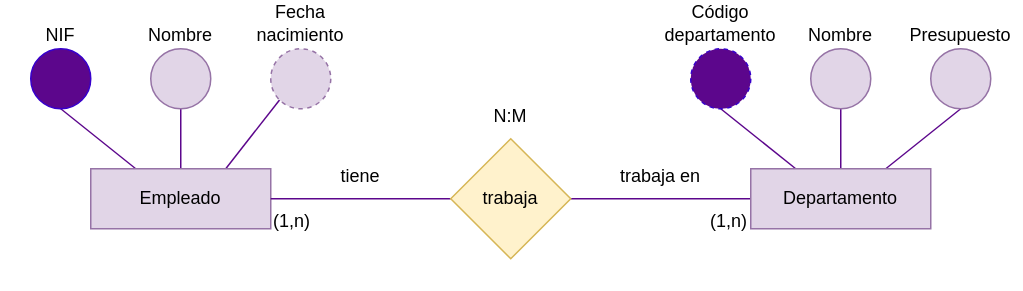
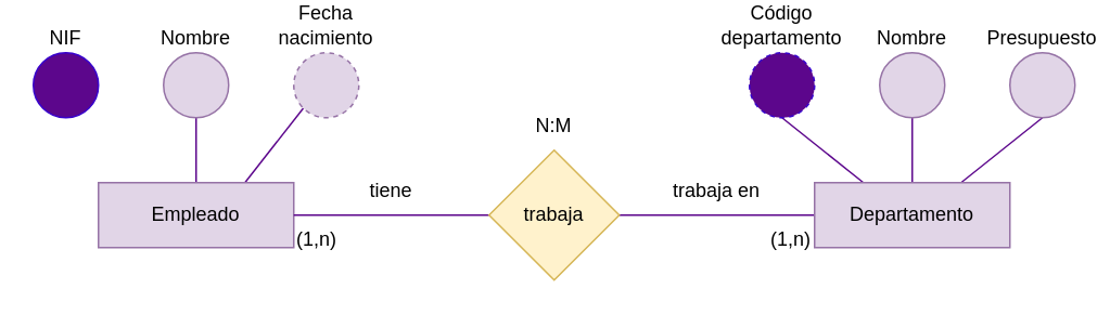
  <mxCell id="0" />
  <mxCell id="1" parent="0" />
  <mxCell id="2" style="edgeStyle=none;html=1;exitX=0.25;exitY=0;exitDx=0;exitDy=0;entryX=0.5;entryY=1;entryDx=0;entryDy=0;strokeColor=#5C068C;endArrow=none;endFill=0;" parent="1" source="6" target="13" edge="1"><mxGeometry relative="1" as="geometry" /></mxCell>
  <mxCell id="3" style="edgeStyle=none;html=1;exitX=0.5;exitY=0;exitDx=0;exitDy=0;entryX=0.5;entryY=1;entryDx=0;entryDy=0;strokeColor=#5C068C;endArrow=none;endFill=0;" parent="1" source="6" target="14" edge="1"><mxGeometry relative="1" as="geometry" /></mxCell>
  <mxCell id="4" style="edgeStyle=none;html=1;exitX=0.75;exitY=0;exitDx=0;exitDy=0;entryX=0.5;entryY=1;entryDx=0;entryDy=0;strokeColor=#5C068C;endArrow=none;endFill=0;" parent="1" source="6" target="15" edge="1"><mxGeometry relative="1" as="geometry" /></mxCell>
  <mxCell id="5" style="edgeStyle=none;html=1;exitX=0;exitY=0.5;exitDx=0;exitDy=0;entryX=1;entryY=0.5;entryDx=0;entryDy=0;endArrow=none;endFill=0;strokeColor=#5C068C;" parent="1" source="6" target="18" edge="1"><mxGeometry relative="1" as="geometry" /></mxCell>
  <mxCell id="6" value="Departamento" style="rounded=0;whiteSpace=wrap;html=1;fillColor=#e1d5e7;strokeColor=#9673a6;" parent="1" vertex="1"><mxGeometry x="500" y="100" width="120" height="40" as="geometry" /></mxCell>
- <mxCell id="7" style="edgeStyle=none;html=1;exitX=0.25;exitY=0;exitDx=0;exitDy=0;entryX=0.5;entryY=1;entryDx=0;entryDy=0;strokeColor=#5C068C;endArrow=none;endFill=0;" parent="1" source="16" target="10" edge="1"><mxGeometry relative="1" as="geometry"><mxPoint x="90" y="100" as="sourcePoint" /></mxGeometry></mxCell>
  <mxCell id="8" style="edgeStyle=none;html=1;exitX=0.5;exitY=0;exitDx=0;exitDy=0;entryX=0.5;entryY=1;entryDx=0;entryDy=0;strokeColor=#5C068C;endArrow=none;endFill=0;" parent="1" source="16" target="11" edge="1"><mxGeometry relative="1" as="geometry"><mxPoint x="120" y="100" as="sourcePoint" /></mxGeometry></mxCell>
  <mxCell id="9" style="edgeStyle=none;html=1;entryX=0;entryY=1;entryDx=0;entryDy=0;strokeColor=#5C068C;endArrow=none;endFill=0;" parent="1" target="12" edge="1"><mxGeometry relative="1" as="geometry"><mxPoint x="150" y="100" as="sourcePoint" /><mxPoint x="200" y="60" as="targetPoint" /></mxGeometry></mxCell>
  <mxCell id="10" value="NIF" style="ellipse;whiteSpace=wrap;html=1;aspect=fixed;fillColor=#5C068C;fontColor=#000000;strokeColor=#3700CC;verticalAlign=bottom;labelPosition=center;verticalLabelPosition=top;align=center;" parent="1" vertex="1"><mxGeometry x="20" y="20" width="40" height="40" as="geometry" /></mxCell>
  <mxCell id="11" value="Nombre" style="ellipse;whiteSpace=wrap;html=1;aspect=fixed;fillColor=#e1d5e7;strokeColor=#9673a6;verticalAlign=bottom;labelPosition=center;verticalLabelPosition=top;align=center;" parent="1" vertex="1"><mxGeometry x="100" y="20" width="40" height="40" as="geometry" /></mxCell>
  <mxCell id="12" value="Fecha nacimiento" style="ellipse;whiteSpace=wrap;html=1;aspect=fixed;fillColor=#e1d5e7;strokeColor=#9673a6;verticalAlign=bottom;labelPosition=center;verticalLabelPosition=top;align=center;dashed=1;" parent="1" vertex="1"><mxGeometry x="180" y="20" width="40" height="40" as="geometry" /></mxCell>
  <mxCell id="13" value="Código departamento" style="ellipse;whiteSpace=wrap;html=1;aspect=fixed;fillColor=#5C068C;fontColor=#000000;strokeColor=#3700CC;verticalAlign=bottom;labelPosition=center;verticalLabelPosition=top;align=center;dashed=1;" parent="1" vertex="1"><mxGeometry x="460" y="20" width="40" height="40" as="geometry" /></mxCell>
  <mxCell id="14" value="Nombre" style="ellipse;whiteSpace=wrap;html=1;aspect=fixed;fillColor=#e1d5e7;strokeColor=#9673a6;verticalAlign=bottom;labelPosition=center;verticalLabelPosition=top;align=center;" parent="1" vertex="1"><mxGeometry x="540" y="20" width="40" height="40" as="geometry" /></mxCell>
  <mxCell id="15" value="Presupuesto" style="ellipse;whiteSpace=wrap;html=1;aspect=fixed;fillColor=#e1d5e7;strokeColor=#9673a6;verticalAlign=bottom;labelPosition=center;verticalLabelPosition=top;align=center;" parent="1" vertex="1"><mxGeometry x="620" y="20" width="40" height="40" as="geometry" /></mxCell>
  <mxCell id="16" value="Empleado" style="rounded=0;whiteSpace=wrap;html=1;fillColor=#e1d5e7;strokeColor=#9673a6;" parent="1" vertex="1"><mxGeometry y="100" width="120" height="40" as="geometry" x="60" /></mxCell>
  <mxCell id="17" style="edgeStyle=none;html=1;exitX=0;exitY=0.5;exitDx=0;exitDy=0;entryX=1;entryY=0.5;entryDx=0;entryDy=0;endArrow=none;endFill=0;strokeColor=#5C068C;" parent="1" source="18" target="16" edge="1"><mxGeometry relative="1" as="geometry" /></mxCell>
  <mxCell id="18" value="trabaja" style="rhombus;whiteSpace=wrap;html=1;fillColor=#fff2cc;strokeColor=#d6b656;" parent="1" vertex="1"><mxGeometry x="300" y="80" width="80" height="80" as="geometry" /></mxCell>
  <mxCell id="19" value="tiene" style="text;html=1;strokeColor=none;fillColor=none;align=center;verticalAlign=middle;whiteSpace=wrap;rounded=0;" parent="1" vertex="1"><mxGeometry x="180" y="90" width="120" height="30" as="geometry" /></mxCell>
  <mxCell id="20" value="trabaja en" style="text;html=1;strokeColor=none;fillColor=none;align=center;verticalAlign=middle;whiteSpace=wrap;rounded=0;" parent="1" vertex="1"><mxGeometry x="380" y="90" width="120" height="30" as="geometry" /></mxCell>
  <mxCell id="21" value="N:M" style="text;html=1;strokeColor=none;fillColor=none;align=center;verticalAlign=middle;whiteSpace=wrap;rounded=0;" parent="1" vertex="1"><mxGeometry x="280" y="50" width="120" height="30" as="geometry" /></mxCell>
  <mxCell id="22" value="(1,n)" style="text;html=1;strokeColor=none;fillColor=none;align=left;verticalAlign=middle;whiteSpace=wrap;rounded=0;" vertex="1" parent="1"><mxGeometry x="180" y="120" width="120" height="30" as="geometry" /></mxCell>
  <mxCell id="23" value="(1,n)" style="text;html=1;strokeColor=none;fillColor=none;align=right;verticalAlign=middle;whiteSpace=wrap;rounded=0;" vertex="1" parent="1"><mxGeometry x="380" y="120" width="120" height="30" as="geometry" /></mxCell>
